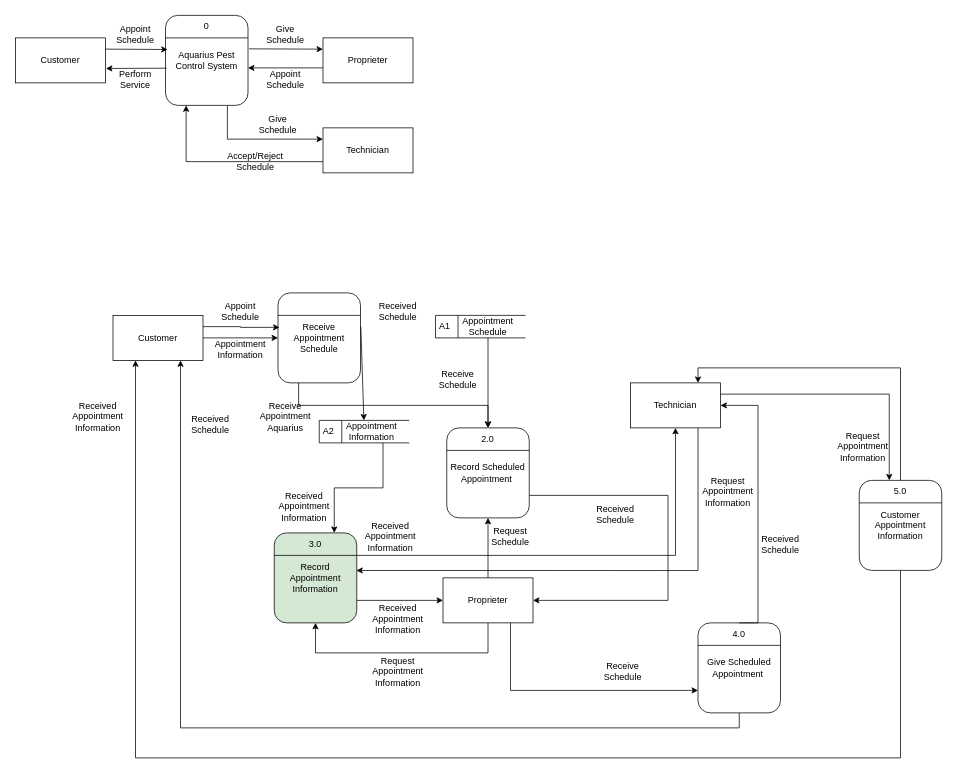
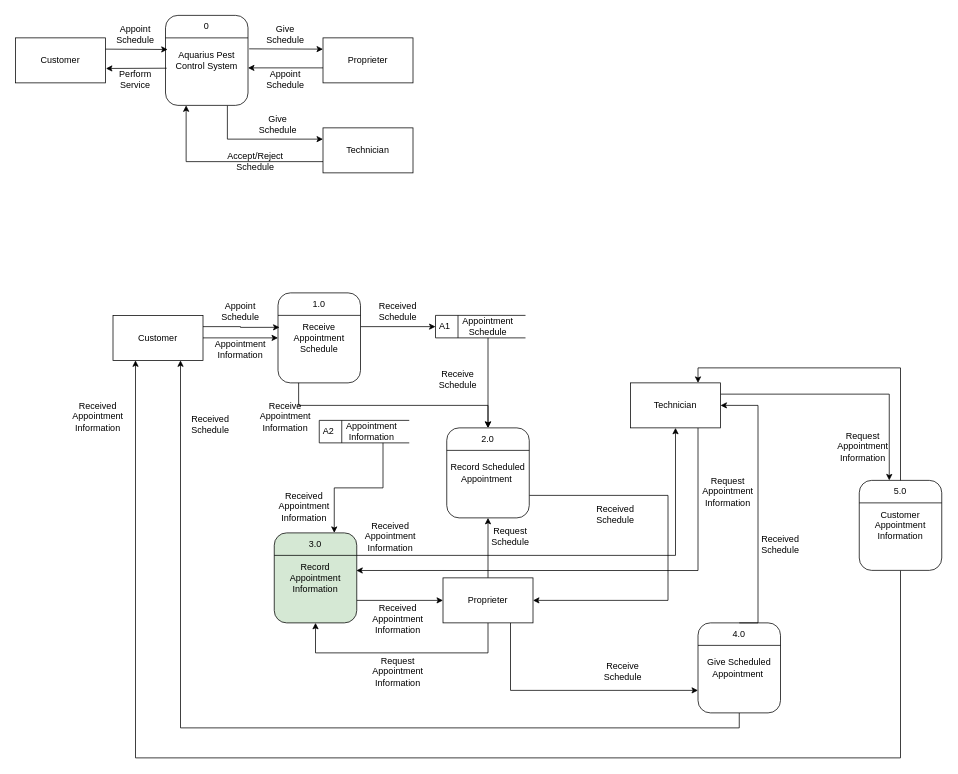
  <mxCell id="0" />
  <mxCell id="1" parent="0" />
  <mxCell id="2" style="edgeStyle=orthogonalEdgeStyle;rounded=0;orthogonalLoop=1;jettySize=auto;html=1;exitX=0.75;exitY=1;exitDx=0;exitDy=0;entryX=0;entryY=0.25;entryDx=0;entryDy=0;" parent="1" source="3" target="17" edge="1"><mxGeometry relative="1" as="geometry" /></mxCell>
  <mxCell id="3" value="Aquarius Pest Control System" style="rounded=1;whiteSpace=wrap;html=1;" parent="1" vertex="1"><mxGeometry x="220" y="20" width="110" height="120" as="geometry" /></mxCell>
  <mxCell id="4" value="" style="endArrow=none;html=1;rounded=0;entryX=1;entryY=0.25;entryDx=0;entryDy=0;exitX=0;exitY=0.25;exitDx=0;exitDy=0;" parent="1" source="3" target="3" edge="1"><mxGeometry width="50" height="50" relative="1" as="geometry"><mxPoint x="180" y="80" as="sourcePoint" /><mxPoint x="220" y="30" as="targetPoint" /></mxGeometry></mxCell>
  <mxCell id="5" value="0" style="text;html=1;align=center;verticalAlign=middle;whiteSpace=wrap;rounded=0;" parent="1" vertex="1"><mxGeometry x="245" y="20" width="60" height="30" as="geometry" /></mxCell>
  <mxCell id="6" value="Customer" style="rounded=0;whiteSpace=wrap;html=1;" parent="1" vertex="1"><mxGeometry x="20" y="50" width="120" height="60" as="geometry" /></mxCell>
  <mxCell id="7" value="Proprieter" style="rounded=0;whiteSpace=wrap;html=1;" parent="1" vertex="1"><mxGeometry x="430" y="50" width="120" height="60" as="geometry" /></mxCell>
  <mxCell id="8" value="" style="endArrow=classic;html=1;rounded=0;exitX=1;exitY=0.25;exitDx=0;exitDy=0;entryX=0.026;entryY=0.379;entryDx=0;entryDy=0;entryPerimeter=0;" parent="1" source="6" target="3" edge="1"><mxGeometry width="50" height="50" relative="1" as="geometry"><mxPoint x="120" y="160" as="sourcePoint" /><mxPoint x="170" y="110" as="targetPoint" /></mxGeometry></mxCell>
  <mxCell id="9" value="" style="endArrow=classic;html=1;rounded=0;exitX=1.014;exitY=0.372;exitDx=0;exitDy=0;exitPerimeter=0;entryX=0;entryY=0.25;entryDx=0;entryDy=0;" parent="1" source="3" target="7" edge="1"><mxGeometry width="50" height="50" relative="1" as="geometry"><mxPoint x="190" y="80" as="sourcePoint" /><mxPoint x="240" y="30" as="targetPoint" /></mxGeometry></mxCell>
  <mxCell id="10" value="" style="endArrow=classic;html=1;rounded=0;exitX=0;exitY=0.667;exitDx=0;exitDy=0;exitPerimeter=0;" parent="1" source="7" edge="1"><mxGeometry width="50" height="50" relative="1" as="geometry"><mxPoint x="400" y="170" as="sourcePoint" /><mxPoint x="330" y="90" as="targetPoint" /></mxGeometry></mxCell>
  <mxCell id="11" value="" style="endArrow=classic;html=1;rounded=0;entryX=1.005;entryY=0.68;entryDx=0;entryDy=0;entryPerimeter=0;exitX=0.014;exitY=0.587;exitDx=0;exitDy=0;exitPerimeter=0;" parent="1" source="3" target="6" edge="1"><mxGeometry width="50" height="50" relative="1" as="geometry"><mxPoint x="230" y="130" as="sourcePoint" /><mxPoint x="280" y="80" as="targetPoint" /></mxGeometry></mxCell>
  <mxCell id="12" value="Appoint Schedule" style="text;html=1;align=center;verticalAlign=middle;whiteSpace=wrap;rounded=0;" parent="1" vertex="1"><mxGeometry x="150" y="30" width="60" height="30" as="geometry" /></mxCell>
  <mxCell id="13" value="Give Schedule" style="text;html=1;align=center;verticalAlign=middle;whiteSpace=wrap;rounded=0;" parent="1" vertex="1"><mxGeometry x="350" y="30" width="60" height="30" as="geometry" /></mxCell>
  <mxCell id="14" value="Appoint Schedule" style="text;html=1;align=center;verticalAlign=middle;whiteSpace=wrap;rounded=0;" parent="1" vertex="1"><mxGeometry x="350" y="90" width="60" height="30" as="geometry" /></mxCell>
  <mxCell id="15" value="Perform Service" style="text;html=1;align=center;verticalAlign=middle;whiteSpace=wrap;rounded=0;" parent="1" vertex="1"><mxGeometry x="150" y="90" width="60" height="30" as="geometry" /></mxCell>
  <mxCell id="16" style="edgeStyle=orthogonalEdgeStyle;rounded=0;orthogonalLoop=1;jettySize=auto;html=1;exitX=0;exitY=0.75;exitDx=0;exitDy=0;entryX=0.25;entryY=1;entryDx=0;entryDy=0;" parent="1" source="17" target="3" edge="1"><mxGeometry relative="1" as="geometry" /></mxCell>
  <mxCell id="17" value="Technician" style="rounded=0;whiteSpace=wrap;html=1;" parent="1" vertex="1"><mxGeometry x="430" y="170" width="120" height="60" as="geometry" /></mxCell>
  <mxCell id="18" value="Give Schedule" style="text;html=1;align=center;verticalAlign=middle;whiteSpace=wrap;rounded=0;" parent="1" vertex="1"><mxGeometry x="340" y="150" width="60" height="30" as="geometry" /></mxCell>
  <mxCell id="19" value="Accept/Reject Schedule" style="text;html=1;align=center;verticalAlign=middle;whiteSpace=wrap;rounded=0;" parent="1" vertex="1"><mxGeometry x="310" y="200" width="60" height="30" as="geometry" /></mxCell>
  <mxCell id="20" value="Receive Appointment Schedule" style="rounded=1;whiteSpace=wrap;html=1;" parent="1" vertex="1"><mxGeometry x="370" y="390" width="110" height="120" as="geometry" /></mxCell>
  <mxCell id="21" value="" style="endArrow=none;html=1;rounded=0;entryX=1;entryY=0.25;entryDx=0;entryDy=0;exitX=0;exitY=0.25;exitDx=0;exitDy=0;" parent="1" source="20" target="20" edge="1"><mxGeometry width="50" height="50" relative="1" as="geometry"><mxPoint x="330" y="450" as="sourcePoint" /><mxPoint x="370" y="400" as="targetPoint" /></mxGeometry></mxCell>
+ <mxCell id="22" value="1.0" style="text;html=1;align=center;verticalAlign=middle;whiteSpace=wrap;rounded=0;" parent="1" vertex="1"><mxGeometry x="395" y="390" width="60" height="30" as="geometry" /></mxCell>
  <mxCell id="23" style="edgeStyle=orthogonalEdgeStyle;rounded=0;orthogonalLoop=1;jettySize=auto;html=1;exitX=1;exitY=0.5;exitDx=0;exitDy=0;entryX=0;entryY=0.5;entryDx=0;entryDy=0;" parent="1" source="24" target="20" edge="1"><mxGeometry relative="1" as="geometry" /></mxCell>
  <mxCell id="24" value="Customer" style="rounded=0;whiteSpace=wrap;html=1;" parent="1" vertex="1"><mxGeometry x="150" y="420" width="120" height="60" as="geometry" /></mxCell>
  <mxCell id="25" style="edgeStyle=orthogonalEdgeStyle;rounded=0;orthogonalLoop=1;jettySize=auto;html=1;exitX=1;exitY=0.25;exitDx=0;exitDy=0;entryX=0.018;entryY=0.383;entryDx=0;entryDy=0;entryPerimeter=0;" parent="1" source="24" target="20" edge="1"><mxGeometry relative="1" as="geometry" /></mxCell>
  <mxCell id="26" value="Appoint Schedule" style="text;html=1;align=center;verticalAlign=middle;whiteSpace=wrap;rounded=0;" parent="1" vertex="1"><mxGeometry x="290" y="400" width="60" height="30" as="geometry" /></mxCell>
  <mxCell id="27" value="A1" style="html=1;dashed=0;whiteSpace=wrap;shape=mxgraph.dfd.dataStoreID;align=left;spacingLeft=3;points=[[0,0],[0.5,0],[1,0],[0,0.5],[1,0.5],[0,1],[0.5,1],[1,1]];" parent="1" vertex="1"><mxGeometry x="580" y="420" width="120" height="30" as="geometry" /></mxCell>
  <mxCell id="28" style="edgeStyle=orthogonalEdgeStyle;rounded=0;orthogonalLoop=1;jettySize=auto;html=1;exitX=0.5;exitY=1;exitDx=0;exitDy=0;" parent="1" source="29" target="33" edge="1"><mxGeometry relative="1" as="geometry" /></mxCell>
  <mxCell id="29" value="Appointment Schedule" style="text;html=1;align=center;verticalAlign=middle;whiteSpace=wrap;rounded=0;" parent="1" vertex="1"><mxGeometry x="620" y="420" width="60" height="30" as="geometry" /></mxCell>
- <mxCell id="30" value="" style="endArrow=classic;html=1;rounded=0;exitX=1.004;exitY=0.375;exitDx=0;exitDy=0;exitPerimeter=0;" parent="1" source="20" target="38" edge="1"><mxGeometry width="50" height="50" relative="1" as="geometry"><mxPoint x="440" y="370" as="sourcePoint" /><mxPoint x="490" y="320" as="targetPoint" /></mxGeometry></mxCell>
+ <mxCell id="30" value="" style="endArrow=classic;html=1;rounded=0;exitX=1.004;exitY=0.375;exitDx=0;exitDy=0;exitPerimeter=0;entryX=0;entryY=0.5;entryDx=0;entryDy=0;" parent="1" source="20" target="27" edge="1"><mxGeometry width="50" height="50" relative="1" as="geometry"><mxPoint x="440" y="370" as="sourcePoint" /><mxPoint x="490" y="320" as="targetPoint" /></mxGeometry></mxCell>
  <mxCell id="31" value="Received Schedule" style="text;html=1;align=center;verticalAlign=middle;whiteSpace=wrap;rounded=0;" parent="1" vertex="1"><mxGeometry x="500" y="400" width="60" height="30" as="geometry" /></mxCell>
  <mxCell id="32" style="edgeStyle=orthogonalEdgeStyle;rounded=0;orthogonalLoop=1;jettySize=auto;html=1;exitX=1;exitY=0.75;exitDx=0;exitDy=0;entryX=1;entryY=0.5;entryDx=0;entryDy=0;" parent="1" source="33" target="52" edge="1"><mxGeometry relative="1" as="geometry"><Array as="points"><mxPoint x="890" y="660" /><mxPoint x="890" y="800" /></Array></mxGeometry></mxCell>
  <mxCell id="33" value="Record Scheduled Appointment&amp;nbsp;" style="rounded=1;whiteSpace=wrap;html=1;" parent="1" vertex="1"><mxGeometry x="595" y="570" width="110" height="120" as="geometry" /></mxCell>
  <mxCell id="34" value="" style="endArrow=none;html=1;rounded=0;entryX=1;entryY=0.25;entryDx=0;entryDy=0;exitX=0;exitY=0.25;exitDx=0;exitDy=0;" parent="1" source="33" target="33" edge="1"><mxGeometry width="50" height="50" relative="1" as="geometry"><mxPoint x="555" y="630" as="sourcePoint" /><mxPoint x="595" y="580" as="targetPoint" /></mxGeometry></mxCell>
  <mxCell id="35" value="2.0" style="text;html=1;align=center;verticalAlign=middle;whiteSpace=wrap;rounded=0;" parent="1" vertex="1"><mxGeometry x="620" y="570" width="60" height="30" as="geometry" /></mxCell>
  <mxCell id="36" value="Receive Schedule" style="text;html=1;align=center;verticalAlign=middle;whiteSpace=wrap;rounded=0;" parent="1" vertex="1"><mxGeometry x="580" y="490" width="60" height="30" as="geometry" /></mxCell>
  <mxCell id="37" value="Appointment Information" style="text;html=1;align=center;verticalAlign=middle;whiteSpace=wrap;rounded=0;" parent="1" vertex="1"><mxGeometry x="290" y="450" width="60" height="30" as="geometry" /></mxCell>
  <mxCell id="38" value="A2" style="html=1;dashed=0;whiteSpace=wrap;shape=mxgraph.dfd.dataStoreID;align=left;spacingLeft=3;points=[[0,0],[0.5,0],[1,0],[0,0.5],[1,0.5],[0,1],[0.5,1],[1,1]];" parent="1" vertex="1"><mxGeometry x="425" y="560" width="120" height="30" as="geometry" /></mxCell>
  <mxCell id="39" value="Appointment Information" style="text;html=1;align=center;verticalAlign=middle;whiteSpace=wrap;rounded=0;" parent="1" vertex="1"><mxGeometry x="465" y="560" width="60" height="30" as="geometry" /></mxCell>
  <mxCell id="40" style="edgeStyle=orthogonalEdgeStyle;rounded=0;orthogonalLoop=1;jettySize=auto;html=1;exitX=0.25;exitY=1;exitDx=0;exitDy=0;" parent="1" source="20" target="33" edge="1"><mxGeometry relative="1" as="geometry" /></mxCell>
- <mxCell id="41" value="Receive Appointment Aquarius" style="text;html=1;align=center;verticalAlign=middle;whiteSpace=wrap;rounded=0;" parent="1" vertex="1"><mxGeometry x="350" y="540" width="60" height="30" as="geometry" /></mxCell>
+ <mxCell id="41" value="Receive Appointment Information" style="text;html=1;align=center;verticalAlign=middle;whiteSpace=wrap;rounded=0;" parent="1" vertex="1"><mxGeometry x="350" y="540" width="60" height="30" as="geometry" /></mxCell>
  <mxCell id="42" style="edgeStyle=orthogonalEdgeStyle;rounded=0;orthogonalLoop=1;jettySize=auto;html=1;exitX=1;exitY=0.75;exitDx=0;exitDy=0;" parent="1" source="44" target="52" edge="1"><mxGeometry relative="1" as="geometry" /></mxCell>
  <mxCell id="43" style="edgeStyle=orthogonalEdgeStyle;rounded=0;orthogonalLoop=1;jettySize=auto;html=1;exitX=1;exitY=0.25;exitDx=0;exitDy=0;entryX=0.5;entryY=1;entryDx=0;entryDy=0;" parent="1" source="44" target="55" edge="1"><mxGeometry relative="1" as="geometry" /></mxCell>
  <mxCell id="44" value="Record Appointment Information" style="rounded=1;whiteSpace=wrap;html=1;fillColor=#d5e8d4;" parent="1" vertex="1"><mxGeometry x="365" y="710" width="110" height="120" as="geometry" /></mxCell>
  <mxCell id="45" value="" style="endArrow=none;html=1;rounded=0;entryX=1;entryY=0.25;entryDx=0;entryDy=0;exitX=0;exitY=0.25;exitDx=0;exitDy=0;" parent="1" source="44" target="44" edge="1"><mxGeometry width="50" height="50" relative="1" as="geometry"><mxPoint x="325" y="770" as="sourcePoint" /><mxPoint x="365" y="720" as="targetPoint" /></mxGeometry></mxCell>
  <mxCell id="46" value="3.0" style="text;html=1;align=center;verticalAlign=middle;whiteSpace=wrap;rounded=0;" parent="1" vertex="1"><mxGeometry x="390" y="710" width="60" height="30" as="geometry" /></mxCell>
  <mxCell id="47" style="edgeStyle=orthogonalEdgeStyle;rounded=0;orthogonalLoop=1;jettySize=auto;html=1;exitX=0.75;exitY=1;exitDx=0;exitDy=0;entryX=0.917;entryY=0;entryDx=0;entryDy=0;entryPerimeter=0;" parent="1" source="39" target="46" edge="1"><mxGeometry relative="1" as="geometry" /></mxCell>
  <mxCell id="48" value="Received Appointment Information" style="text;html=1;align=center;verticalAlign=middle;whiteSpace=wrap;rounded=0;" parent="1" vertex="1"><mxGeometry x="375" y="660" width="60" height="30" as="geometry" /></mxCell>
  <mxCell id="49" style="edgeStyle=orthogonalEdgeStyle;rounded=0;orthogonalLoop=1;jettySize=auto;html=1;exitX=0.5;exitY=1;exitDx=0;exitDy=0;entryX=0.5;entryY=1;entryDx=0;entryDy=0;" edge="1" parent="1" source="52" target="44"><mxGeometry relative="1" as="geometry"><Array as="points"><mxPoint x="650" y="870" /><mxPoint x="420" y="870" /></Array></mxGeometry></mxCell>
  <mxCell id="50" style="edgeStyle=orthogonalEdgeStyle;rounded=0;orthogonalLoop=1;jettySize=auto;html=1;exitX=0.5;exitY=0;exitDx=0;exitDy=0;entryX=0.5;entryY=1;entryDx=0;entryDy=0;" edge="1" parent="1" source="52" target="33"><mxGeometry relative="1" as="geometry" /></mxCell>
  <mxCell id="51" style="edgeStyle=orthogonalEdgeStyle;rounded=0;orthogonalLoop=1;jettySize=auto;html=1;exitX=0.75;exitY=1;exitDx=0;exitDy=0;entryX=0;entryY=0.75;entryDx=0;entryDy=0;" edge="1" parent="1" source="52" target="63"><mxGeometry relative="1" as="geometry" /></mxCell>
  <mxCell id="52" value="Proprieter" style="rounded=0;whiteSpace=wrap;html=1;" parent="1" vertex="1"><mxGeometry x="590" y="770" width="120" height="60" as="geometry" /></mxCell>
  <mxCell id="53" style="edgeStyle=orthogonalEdgeStyle;rounded=0;orthogonalLoop=1;jettySize=auto;html=1;exitX=0.75;exitY=1;exitDx=0;exitDy=0;entryX=0.995;entryY=0.418;entryDx=0;entryDy=0;entryPerimeter=0;" edge="1" parent="1" source="55" target="44"><mxGeometry relative="1" as="geometry"><Array as="points"><mxPoint x="930" y="760" /><mxPoint x="475" y="760" /></Array></mxGeometry></mxCell>
  <mxCell id="54" style="edgeStyle=orthogonalEdgeStyle;rounded=0;orthogonalLoop=1;jettySize=auto;html=1;exitX=1;exitY=0.25;exitDx=0;exitDy=0;entryX=0.25;entryY=0;entryDx=0;entryDy=0;" edge="1" parent="1" source="55" target="73"><mxGeometry relative="1" as="geometry" /></mxCell>
  <mxCell id="55" value="Technician" style="rounded=0;whiteSpace=wrap;html=1;" parent="1" vertex="1"><mxGeometry x="840" y="510" width="120" height="60" as="geometry" /></mxCell>
  <mxCell id="56" value="Received Schedule" style="text;html=1;align=center;verticalAlign=middle;whiteSpace=wrap;rounded=0;" parent="1" vertex="1"><mxGeometry x="790" y="670" width="60" height="30" as="geometry" /></mxCell>
  <mxCell id="57" value="Received Appointment Information" style="text;html=1;align=center;verticalAlign=middle;whiteSpace=wrap;rounded=0;" parent="1" vertex="1"><mxGeometry x="490" y="700" width="60" height="30" as="geometry" /></mxCell>
  <mxCell id="58" value="Received Appointment Information" style="text;html=1;align=center;verticalAlign=middle;whiteSpace=wrap;rounded=0;" parent="1" vertex="1"><mxGeometry x="500" y="810" width="60" height="30" as="geometry" /></mxCell>
  <mxCell id="59" value="Request Appointment Information" style="text;html=1;align=center;verticalAlign=middle;whiteSpace=wrap;rounded=0;" vertex="1" parent="1"><mxGeometry x="500" y="880" width="60" height="30" as="geometry" /></mxCell>
  <mxCell id="60" value="Request Appointment Information" style="text;html=1;align=center;verticalAlign=middle;whiteSpace=wrap;rounded=0;" vertex="1" parent="1"><mxGeometry x="940" y="640" width="60" height="30" as="geometry" /></mxCell>
  <mxCell id="61" value="Request Schedule" style="text;html=1;align=center;verticalAlign=middle;whiteSpace=wrap;rounded=0;" vertex="1" parent="1"><mxGeometry x="650" y="700" width="60" height="30" as="geometry" /></mxCell>
  <mxCell id="62" style="edgeStyle=orthogonalEdgeStyle;rounded=0;orthogonalLoop=1;jettySize=auto;html=1;exitX=0.5;exitY=1;exitDx=0;exitDy=0;entryX=0.75;entryY=1;entryDx=0;entryDy=0;" edge="1" parent="1" source="63" target="24"><mxGeometry relative="1" as="geometry" /></mxCell>
  <mxCell id="63" value="Give Scheduled Appointment&amp;nbsp;" style="rounded=1;whiteSpace=wrap;html=1;" vertex="1" parent="1"><mxGeometry x="930" y="830" width="110" height="120" as="geometry" /></mxCell>
  <mxCell id="64" value="" style="endArrow=none;html=1;rounded=0;entryX=1;entryY=0.25;entryDx=0;entryDy=0;exitX=0;exitY=0.25;exitDx=0;exitDy=0;" edge="1" parent="1" source="63" target="63"><mxGeometry width="50" height="50" relative="1" as="geometry"><mxPoint x="890" y="890" as="sourcePoint" /><mxPoint x="930" y="840" as="targetPoint" /></mxGeometry></mxCell>
  <mxCell id="65" style="edgeStyle=orthogonalEdgeStyle;rounded=0;orthogonalLoop=1;jettySize=auto;html=1;exitX=0.5;exitY=0;exitDx=0;exitDy=0;entryX=1;entryY=0.5;entryDx=0;entryDy=0;" edge="1" parent="1" source="66" target="55"><mxGeometry relative="1" as="geometry"><Array as="points"><mxPoint x="1010" y="830" /><mxPoint x="1010" y="540" /></Array></mxGeometry></mxCell>
  <mxCell id="66" value="4.0" style="text;html=1;align=center;verticalAlign=middle;whiteSpace=wrap;rounded=0;" vertex="1" parent="1"><mxGeometry x="955" y="830" width="60" height="30" as="geometry" /></mxCell>
  <mxCell id="67" value="Receive Schedule" style="text;html=1;align=center;verticalAlign=middle;whiteSpace=wrap;rounded=0;" vertex="1" parent="1"><mxGeometry x="800" y="880" width="60" height="30" as="geometry" /></mxCell>
  <mxCell id="68" value="Received Schedule" style="text;html=1;align=center;verticalAlign=middle;whiteSpace=wrap;rounded=0;" vertex="1" parent="1"><mxGeometry x="1010" y="710" width="60" height="30" as="geometry" /></mxCell>
  <mxCell id="69" style="edgeStyle=orthogonalEdgeStyle;rounded=0;orthogonalLoop=1;jettySize=auto;html=1;exitX=0.5;exitY=1;exitDx=0;exitDy=0;entryX=0.25;entryY=1;entryDx=0;entryDy=0;" edge="1" parent="1" source="70" target="24"><mxGeometry relative="1" as="geometry"><Array as="points"><mxPoint x="1200" y="1010" /><mxPoint x="180" y="1010" /></Array></mxGeometry></mxCell>
  <mxCell id="70" value="Customer Appointment Information" style="rounded=1;whiteSpace=wrap;html=1;" vertex="1" parent="1"><mxGeometry x="1145" y="640" width="110" height="120" as="geometry" /></mxCell>
  <mxCell id="71" value="" style="endArrow=none;html=1;rounded=0;entryX=1;entryY=0.25;entryDx=0;entryDy=0;exitX=0;exitY=0.25;exitDx=0;exitDy=0;" edge="1" parent="1" source="70" target="70"><mxGeometry width="50" height="50" relative="1" as="geometry"><mxPoint x="1105" y="700" as="sourcePoint" /><mxPoint x="1145" y="650" as="targetPoint" /></mxGeometry></mxCell>
  <mxCell id="72" style="edgeStyle=orthogonalEdgeStyle;rounded=0;orthogonalLoop=1;jettySize=auto;html=1;exitX=0.5;exitY=0;exitDx=0;exitDy=0;entryX=0.75;entryY=0;entryDx=0;entryDy=0;" edge="1" parent="1" source="73" target="55"><mxGeometry relative="1" as="geometry" /></mxCell>
  <mxCell id="73" value="5.0" style="text;html=1;align=center;verticalAlign=middle;whiteSpace=wrap;rounded=0;" vertex="1" parent="1"><mxGeometry x="1170" y="640" width="60" height="30" as="geometry" /></mxCell>
  <mxCell id="74" value="Received Schedule" style="text;html=1;align=center;verticalAlign=middle;whiteSpace=wrap;rounded=0;" vertex="1" parent="1"><mxGeometry x="250" y="550" width="60" height="30" as="geometry" /></mxCell>
  <mxCell id="75" value="Received Appointment Information" style="text;html=1;align=center;verticalAlign=middle;whiteSpace=wrap;rounded=0;" vertex="1" parent="1"><mxGeometry x="100" y="540" width="60" height="30" as="geometry" /></mxCell>
  <mxCell id="76" value="Request Appointment Information" style="text;html=1;align=center;verticalAlign=middle;whiteSpace=wrap;rounded=0;" vertex="1" parent="1"><mxGeometry x="1120" y="580" width="60" height="30" as="geometry" /></mxCell>
